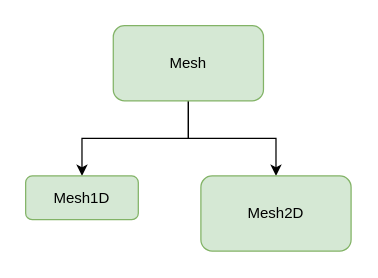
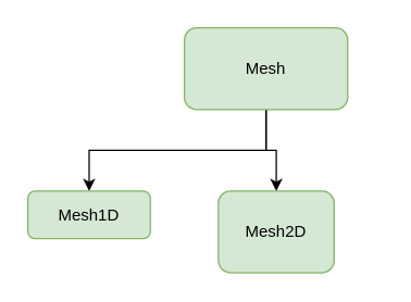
  <mxCell id="0" />
  <mxCell id="1" parent="0" />
  <mxCell id="2" style="edgeStyle=orthogonalEdgeStyle;rounded=0;orthogonalLoop=1;jettySize=auto;html=1;exitX=0.5;exitY=1;exitDx=0;exitDy=0;" edge="1" parent="1" source="4" target="5"><mxGeometry relative="1" as="geometry" /></mxCell>
  <mxCell id="3" style="edgeStyle=orthogonalEdgeStyle;rounded=0;orthogonalLoop=1;jettySize=auto;html=1;exitX=0.5;exitY=1;exitDx=0;exitDy=0;" edge="1" parent="1" source="4" target="6"><mxGeometry relative="1" as="geometry" /></mxCell>
- <mxCell id="4" value="Mesh" style="rounded=1;whiteSpace=wrap;html=1;fillColor=#d5e8d4;strokeColor=#82b366;" vertex="1" parent="1"><mxGeometry x="90" y="20" width="120" height="60" as="geometry" /></mxCell>
+ <mxCell id="4" value="Mesh" style="rounded=1;whiteSpace=wrap;html=1;fillColor=#d5e8d4;strokeColor=#82b366;" vertex="1" parent="1"><mxGeometry x="135" y="20" width="120" height="60" as="geometry" /></mxCell>
  <mxCell id="5" value="Mesh1D" style="rounded=1;whiteSpace=wrap;html=1;fillColor=#d5e8d4;strokeColor=#82b366;" vertex="1" parent="1"><mxGeometry x="20" y="140" width="90" height="35" as="geometry" /></mxCell>
- <mxCell id="6" value="Mesh2D" style="rounded=1;whiteSpace=wrap;html=1;fillColor=#d5e8d4;strokeColor=#82b366;" vertex="1" parent="1"><mxGeometry x="160" y="140" width="120" height="60" as="geometry" /></mxCell>
+ <mxCell id="6" value="Mesh2D" style="rounded=1;whiteSpace=wrap;html=1;fillColor=#d5e8d4;strokeColor=#82b366;" vertex="1" parent="1"><mxGeometry x="160" y="140" width="85" height="60" as="geometry" /></mxCell>
